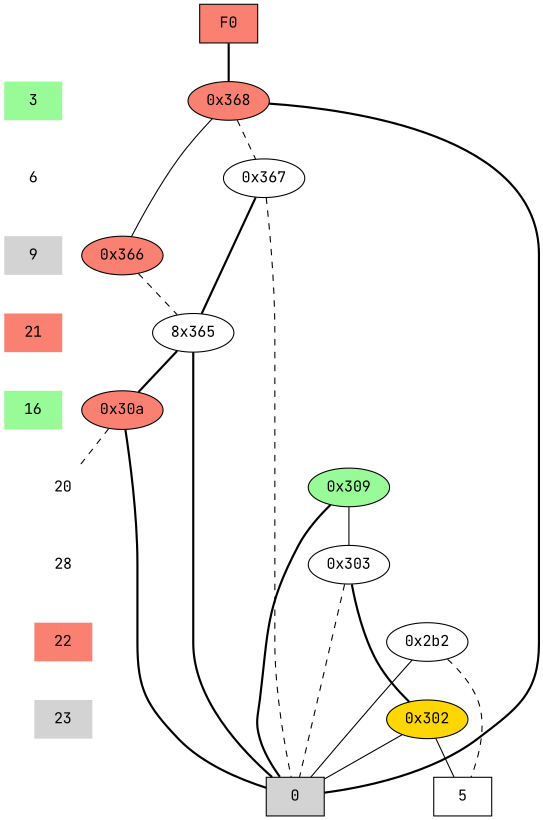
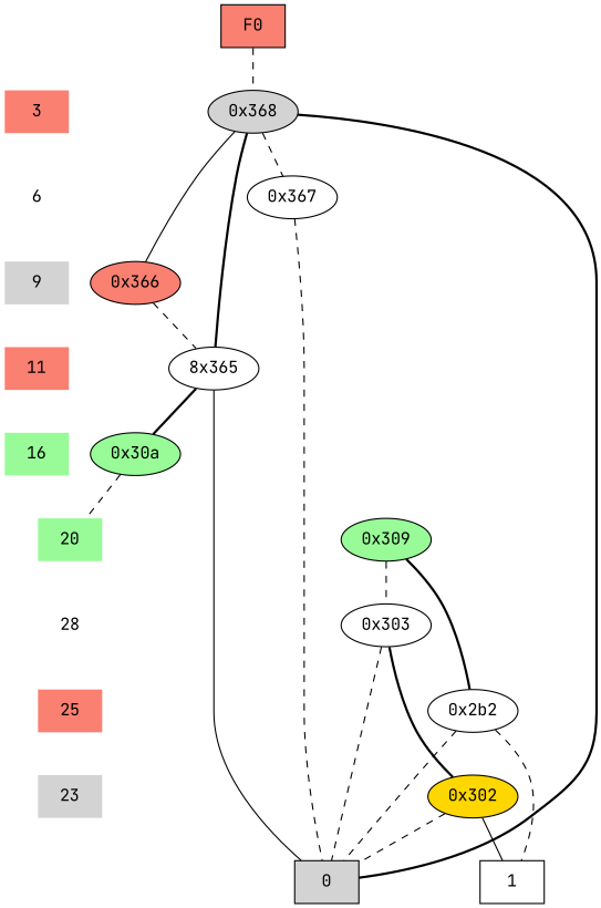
  digraph {
    fontname="JetBrains Mono"
    node [fontname="JetBrains Mono" shape=plaintext style=filled fillcolor=salmon]
    edge [dir=none fontname="JetBrains Mono" style=invis]
    "CONST NODES" [style=invis fillcolor=""]
-   " 3 " [fillcolor=palegreen]
+   " 3 "
    " 6 " [fillcolor=white]
    " 9 " [fillcolor=lightgrey]
-   " 11 " [label=21]
+   " 11 "
    " 16 " [fillcolor=palegreen]
-   " 20 " [fillcolor=white]
+   " 20 " [fillcolor=palegreen]
    n8 [fillcolor=white label=28]
-   " 22 "
+   " 22 " [label=25]
    " 23 " [fillcolor=lightgrey]
    F0 [shape=box]
-   "0x368" [shape=""]
+   "0x368" [fillcolor=lightgrey shape=""]
    "0x367" [fillcolor=white shape=""]
    "0x366" [shape=""]
    n15 [fillcolor=white label="8x365" shape=""]
-   "0x30a" [shape=""]
+   "0x30a" [fillcolor=palegreen shape=""]
    "0x309" [fillcolor=palegreen shape=""]
    "0x303" [fillcolor=white shape=""]
    "0x2b2" [fillcolor=white shape=""]
    "0x302" [fillcolor=gold shape=""]
    n21 [fillcolor=lightgrey label=0 shape=box]
-   n22 [fillcolor=white label=5 shape=box]
+   n22 [fillcolor=white label=1 shape=box]
    subgraph sub_1 {
      "CONST NODES"
      " 3 "
      " 6 "
      " 9 "
      " 11 "
      " 16 "
      " 20 "
      n8
      " 22 "
      " 23 "
    }
    subgraph sub_2 {
      rank=same
      F0
    }
    subgraph sub_3 {
      rank=same
      " 3 "
      "0x368"
    }
    subgraph sub_4 {
      rank=same
      " 6 "
      "0x367"
    }
    subgraph sub_5 {
      rank=same
      " 9 "
      "0x366"
    }
    subgraph sub_6 {
      rank=same
      " 11 "
      n15
    }
    subgraph sub_7 {
      rank=same
      " 16 "
      "0x30a"
    }
    subgraph sub_8 {
      rank=same
      " 20 "
      "0x309"
    }
    subgraph sub_9 {
      rank=same
      n8
      "0x303"
    }
    subgraph sub_10 {
      rank=same
      " 22 "
      "0x2b2"
    }
    subgraph sub_11 {
      rank=same
      " 23 "
      "0x302"
    }
    subgraph sub_12 {
      rank=same
      "CONST NODES"
      subgraph sub_13 {
        rank=same
        n21
        n22
      }
    }
    " 3 " -> " 6 "
    " 6 " -> " 9 "
    " 9 " -> " 11 "
    " 11 " -> " 16 "
    " 16 " -> " 20 "
    " 20 " -> n8
    n8 -> " 22 "
    " 22 " -> " 23 "
    " 23 " -> "CONST NODES"
-   F0 -> "0x368" [style=bold]
+   F0 -> "0x368" [style=dashed]
    "0x368" -> "0x367" [style=dashed]
    "0x368" -> "0x366" [style=solid]
    "0x368" -> n21 [style=bold]
-   "0x367" -> n15 [style=bold]
+   "0x368" -> n15 [style=bold]
    "0x367" -> n21 [style=dashed]
    "0x366" -> n15 [style=dashed]
    n15 -> "0x30a" [style=bold]
-   n15 -> n21 [style=bold]
+   n15 -> n21 [style=solid]
    "0x30a" -> " 20 " [style=dashed]
-   "0x30a" -> n21 [style=bold]
-   "0x309" -> "0x303" [style=solid]
-   "0x309" -> n21 [style=bold]
+   "0x309" -> "0x303" [style=dashed]
+   "0x309" -> "0x2b2" [style=bold]
    "0x303" -> "0x302" [style=bold]
    "0x303" -> n21 [style=dashed]
-   "0x2b2" -> n21 [style=solid]
+   "0x2b2" -> n21 [style=dashed]
    "0x2b2" -> n22 [style=dashed]
-   "0x302" -> n21 [style=solid]
+   "0x302" -> n21 [style=dashed]
    "0x302" -> n22 [style=solid]
  }
